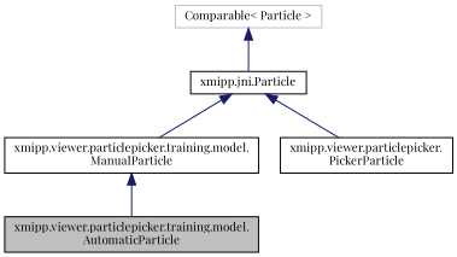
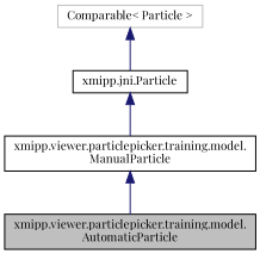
  digraph {
    fontname="Playfair Display"
    node [color=black fillcolor=white fontname="Playfair Display" fontsize=10 shape=record style=filled]
    edge [color=midnightblue dir=back fontname="Playfair Display" fontsize=10 labelfontname=Helvetica labelfontsize=10 style=solid]
    n1 [fillcolor=grey75 fontcolor=black height=0.2 label="xmipp.viewer.particlepicker.training.model.\lAutomaticParticle" width=0.4]
    n2 [height=0.2 label="xmipp.viewer.particlepicker.training.model.\lManualParticle" width=0.4]
-   n3 [height=0.2 label="xmipp.viewer.particlepicker.\lPickerParticle" width=0.4]
    n4 [height=0.2 label="xmipp.jni.Particle" width=0.4]
    n5 [color=grey75 height=0.2 label="Comparable\< Particle \>" width=0.4]
    n2 -> n1
    n4 -> n2
-   n4 -> n3
    n5 -> n4
  }
